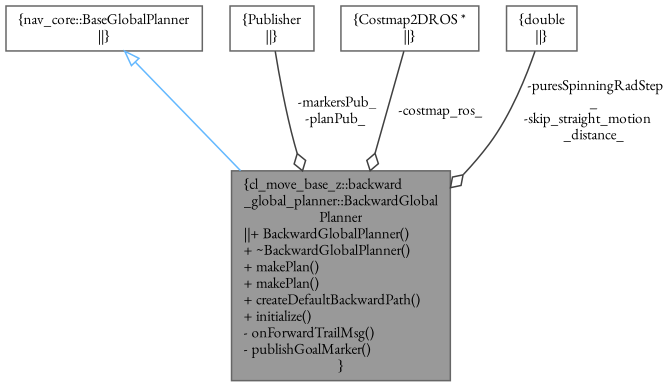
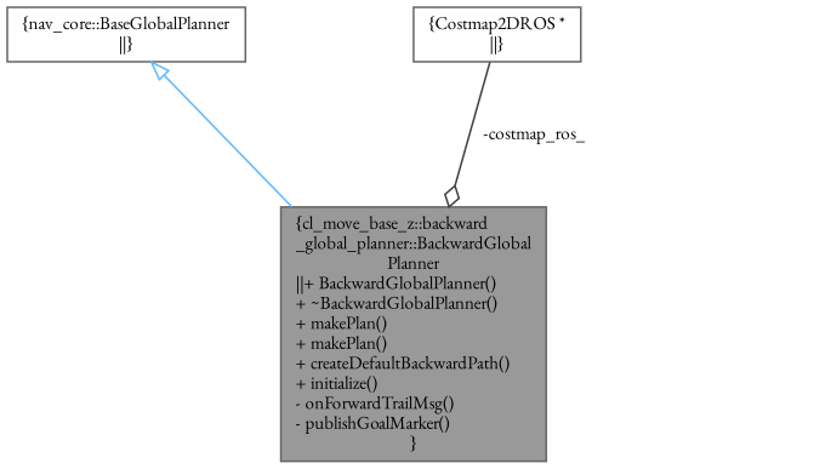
  digraph {
    fontname="EB Garamond"
    node [color=gray40 fillcolor=white fontname="EB Garamond" fontsize=10 shape=box style=filled]
    edge [color=grey25 fontname="EB Garamond" fontsize=10 labelfontname=Helvetica labelfontsize=10 style=solid arrowhead=odiamond]
    n1 [fillcolor=grey60 fontcolor=black height=0.2 label="{cl_move_base_z::backward\l_global_planner::BackwardGlobal\lPlanner\n||+ BackwardGlobalPlanner()\l+ ~BackwardGlobalPlanner()\l+ makePlan()\l+ makePlan()\l+ createDefaultBackwardPath()\l+ initialize()\l- onForwardTrailMsg()\l- publishGoalMarker()\l}" width=0.4]
    n2 [height=0.2 label="{nav_core::BaseGlobalPlanner\n||}" width=0.4]
-   n3 [height=0.2 label="{Publisher\n||}" width=0.4]
    n4 [height=0.2 label="{Costmap2DROS *\n||}" width=0.4]
-   n5 [height=0.2 label="{double\n||}" width=0.4]
    n2 -> n1 [arrowtail=onormal color=steelblue1 dir=back arrowhead=""]
-   n3 -> n1 [label=" -markersPub_\n-planPub_"]
    n4 -> n1 [label=" -costmap_ros_"]
-   n5 -> n1 [label=" -puresSpinningRadStep\l_\n-skip_straight_motion\l_distance_"]
  }
